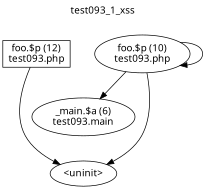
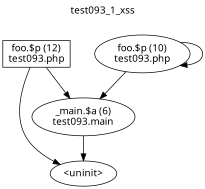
  digraph {
    fontname="Noto Sans"
    label=test093_1_xss
    labelloc=t
    node [fontname="Noto Sans" shape=ellipse]
    edge [fontname="Noto Sans"]
    n1 [label="foo.$p (12)\ntest093.php" shape=box]
    n2 [label="_main.$a (6)\ntest093.main"]
    n3 [label="<uninit>"]
    n4 [label="foo.$p (10)\ntest093.php"]
+   n1 -> n2
    n1 -> n3
-   n4 -> n3
+   n2 -> n3
    n4 -> n2
    n4 -> n4
  }
